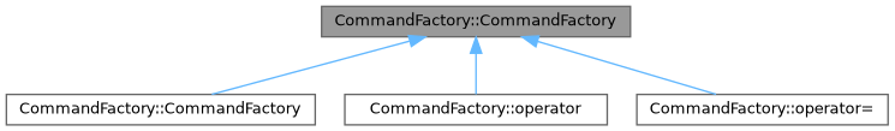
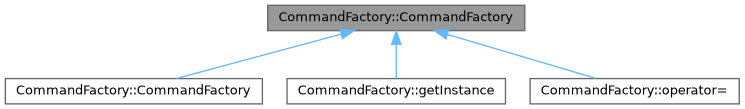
  digraph {
    rankdir=TB
    node [color=grey40 fillcolor=white fontname=Helvetica fontsize=10 shape=box style=filled]
    edge [color=steelblue1 dir=back fontname=Helvetica fontsize=10 labelfontname=Helvetica labelfontsize=10 style=solid]
    n1 [color=gray40 fillcolor=grey60 fontcolor=black height=0.2 label="CommandFactory::CommandFactory" width=0.4]
    n2 [height=0.2 label="CommandFactory::CommandFactory" width=0.4]
-   n3 [height=0.2 label="CommandFactory::operator" width=0.4]
+   n3 [height=0.2 label="CommandFactory::getInstance" width=0.4]
    n4 [height=0.2 label="CommandFactory::operator=" width=0.4]
    n1 -> n2
    n1 -> n3
    n1 -> n4
  }
